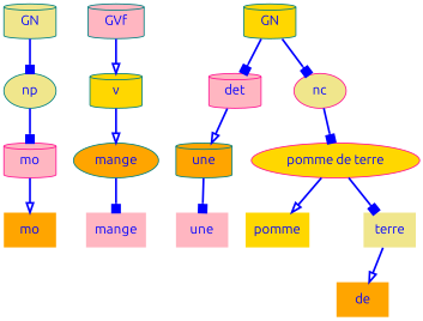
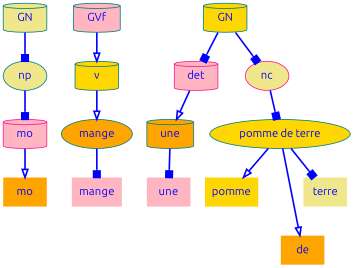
  digraph {
    fontname=Ubuntu
    node [color=teal fillcolor=lightpink fontcolor=blue fontname=Ubuntu shape=cylinder style=filled]
    edge [arrowhead=box color=blue fontcolor=blue fontname=Ubuntu minlen=1 style=bold]
    n1 [fillcolor=orange height=0.50 label=mo shape=plaintext width=0.75]
    n2 [color=deeppink height=0.50 label=mo width=0.75]
    n3 [fillcolor=khaki height=0.50 label=np shape=ellipse width=0.75]
    n4 [arrowhead=doubleoctagon fillcolor=khaki height=0.50 label=GN width=0.75]
    n5 [color=deeppink height=0.50 label=mange shape=plaintext width=0.86]
    n6 [fillcolor=orange height=0.50 label=mange shape=ellipse width=1.22]
    n7 [fillcolor=gold height=0.50 label=v width=0.75]
    n8 [arrowhead=doubleoctagon height=0.50 label=GVf width=0.81]
    n9 [color=deeppink height=0.50 label=une shape=plaintext width=0.75]
    n10 [fillcolor=orange height=0.50 label=une width=0.81]
    n11 [color=deeppink height=0.50 label=det width=0.75]
    n12 [color=deeppink fillcolor=gold height=0.50 label=pomme shape=plaintext width=0.92]
    n13 [color=deeppink fillcolor=orange height=0.50 label=de shape=plaintext width=0.75]
    n14 [color=deeppink fillcolor=khaki height=0.50 label=terre shape=plaintext width=0.75]
-   n15 [color=deeppink fillcolor=gold height=0.50 label="pomme de terre" shape=ellipse width=2.42]
+   n15 [fillcolor=gold height=0.50 label="pomme de terre" shape=ellipse width=2.42]
    n16 [color=deeppink fillcolor=khaki height=0.50 label=nc shape=ellipse width=0.75]
    n17 [arrowhead=doubleoctagon fillcolor=gold height=0.50 label=GN width=0.75]
    n2 -> n1 [arrowhead=onormal]
    n3 -> n2
    n4 -> n3 [shape=normal]
    n6 -> n5
    n7 -> n6 [arrowhead=onormal]
    n8 -> n7 [arrowhead=onormal shape=normal]
    n10 -> n9
    n11 -> n10 [arrowhead=onormal]
    n15 -> n12 [arrowhead=onormal]
-   n14 -> n13 [arrowhead=onormal]
+   n15 -> n13 [arrowhead=onormal]
    n15 -> n14
    n16 -> n15
    n17 -> n11 [shape=normal]
    n17 -> n16 [shape=normal]
  }
